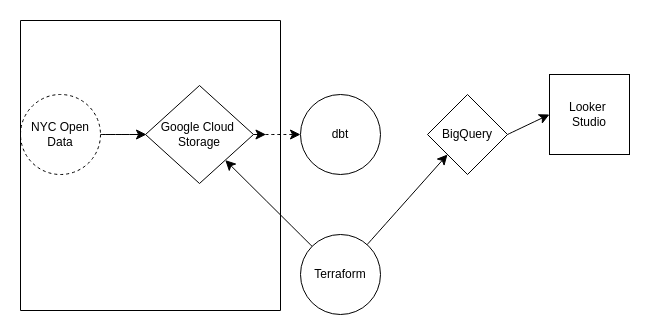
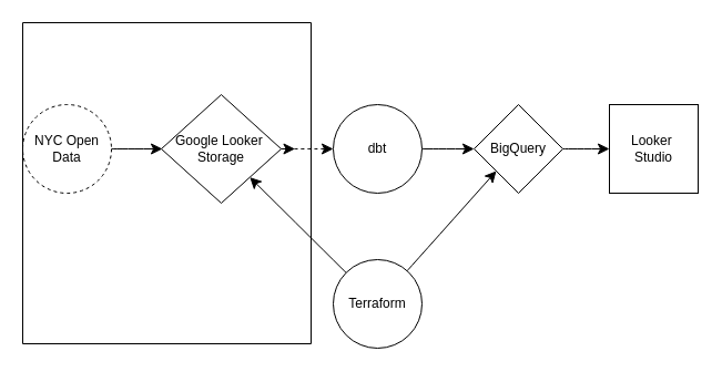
  <mxCell id="0" />
  <mxCell id="1" parent="0" />
  <mxCell id="2" value="" style="edgeStyle=none;curved=1;rounded=0;orthogonalLoop=1;jettySize=auto;html=1;fontSize=12;startSize=8;endSize=8;" edge="1" parent="1" source="3"><mxGeometry relative="1" as="geometry"><mxPoint x="146" y="134" as="targetPoint" /></mxGeometry></mxCell>
  <mxCell id="3" value="NYC Open&lt;div&gt;Data&lt;/div&gt;" style="ellipse;whiteSpace=wrap;html=1;aspect=fixed;dashed=1;" vertex="1" parent="1"><mxGeometry x="20" y="94" width="80" height="80" as="geometry" /></mxCell>
  <mxCell id="4" style="edgeStyle=none;curved=1;rounded=0;orthogonalLoop=1;jettySize=auto;html=1;entryX=0;entryY=0.5;entryDx=0;entryDy=0;fontSize=12;startSize=8;endSize=8;dashed=1;" edge="1" parent="1" source="6" target="8"><mxGeometry relative="1" as="geometry" /></mxCell>
  <mxCell id="5" style="edgeStyle=none;curved=1;rounded=0;orthogonalLoop=1;jettySize=auto;html=1;fontSize=12;startSize=8;endSize=8;" edge="1" parent="1" source="6"><mxGeometry relative="1" as="geometry"><mxPoint x="265.5" y="134" as="targetPoint" /></mxGeometry></mxCell>
- <mxCell id="6" value="Google Cloud&amp;nbsp;&lt;div&gt;Storage&lt;/div&gt;" style="rhombus;whiteSpace=wrap;html=1;" vertex="1" parent="1"><mxGeometry x="145" y="85" width="108" height="98" as="geometry" /></mxCell>
+ <mxCell id="6" value="Google Looker&amp;nbsp;&lt;div&gt;Storage&lt;/div&gt;" style="rhombus;whiteSpace=wrap;html=1;" vertex="1" parent="1"><mxGeometry x="145" y="85" width="108" height="98" as="geometry" /></mxCell>
+ <mxCell id="7" style="edgeStyle=none;curved=1;rounded=0;orthogonalLoop=1;jettySize=auto;html=1;entryX=0;entryY=0.5;entryDx=0;entryDy=0;fontSize=12;startSize=8;endSize=8;" edge="1" parent="1" source="8" target="10"><mxGeometry relative="1" as="geometry" /></mxCell>
  <mxCell id="8" value="dbt" style="ellipse;whiteSpace=wrap;html=1;aspect=fixed;" vertex="1" parent="1"><mxGeometry x="300" y="94" width="80" height="80" as="geometry" /></mxCell>
  <mxCell id="9" style="edgeStyle=none;curved=1;rounded=0;orthogonalLoop=1;jettySize=auto;html=1;exitX=1;exitY=0.5;exitDx=0;exitDy=0;entryX=0;entryY=0.5;entryDx=0;entryDy=0;fontSize=12;startSize=8;endSize=8;" edge="1" parent="1" source="10" target="11"><mxGeometry relative="1" as="geometry" /></mxCell>
  <mxCell id="10" value="BigQuery" style="rhombus;whiteSpace=wrap;html=1;" vertex="1" parent="1"><mxGeometry x="427" y="94" width="80" height="80" as="geometry" /></mxCell>
- <mxCell id="11" value="Looker&amp;nbsp;&lt;div&gt;Studio&lt;/div&gt;" style="whiteSpace=wrap;html=1;aspect=fixed;" vertex="1" parent="1"><mxGeometry x="549" y="74" width="80" height="80" as="geometry" /></mxCell>
+ <mxCell id="11" value="Looker&amp;nbsp;&lt;div&gt;Studio&lt;/div&gt;" style="whiteSpace=wrap;html=1;aspect=fixed;" vertex="1" parent="1"><mxGeometry x="549" y="94" width="80" height="80" as="geometry" /></mxCell>
  <mxCell id="12" value="" style="swimlane;startSize=0;" vertex="1" parent="1"><mxGeometry x="20" y="20" width="260" height="290" as="geometry" /></mxCell>
  <mxCell id="13" style="edgeStyle=none;curved=1;rounded=0;orthogonalLoop=1;jettySize=auto;html=1;fontSize=12;startSize=8;endSize=8;" edge="1" parent="1" source="15" target="6"><mxGeometry relative="1" as="geometry" /></mxCell>
  <mxCell id="14" style="edgeStyle=none;curved=1;rounded=0;orthogonalLoop=1;jettySize=auto;html=1;entryX=0;entryY=1;entryDx=0;entryDy=0;fontSize=12;startSize=8;endSize=8;" edge="1" parent="1" source="15" target="10"><mxGeometry relative="1" as="geometry" /></mxCell>
  <mxCell id="15" value="Terraform" style="ellipse;whiteSpace=wrap;html=1;aspect=fixed;" vertex="1" parent="1"><mxGeometry x="300" y="234" width="80" height="80" as="geometry" /></mxCell>
